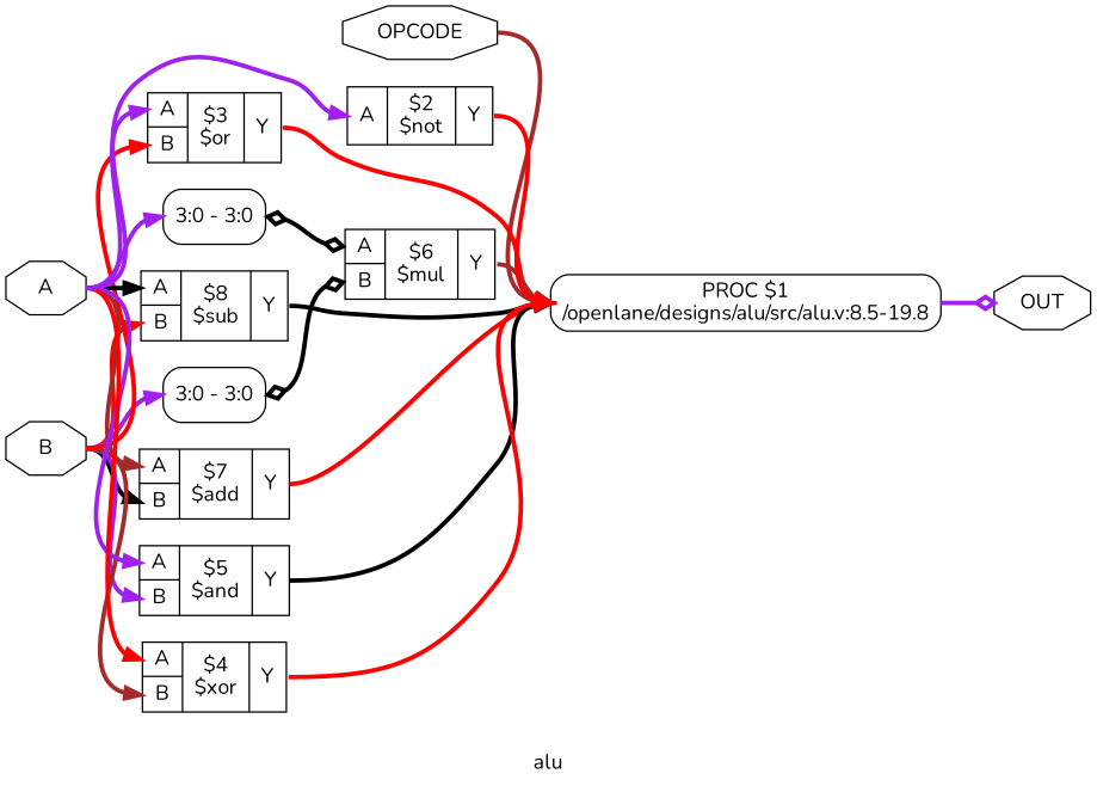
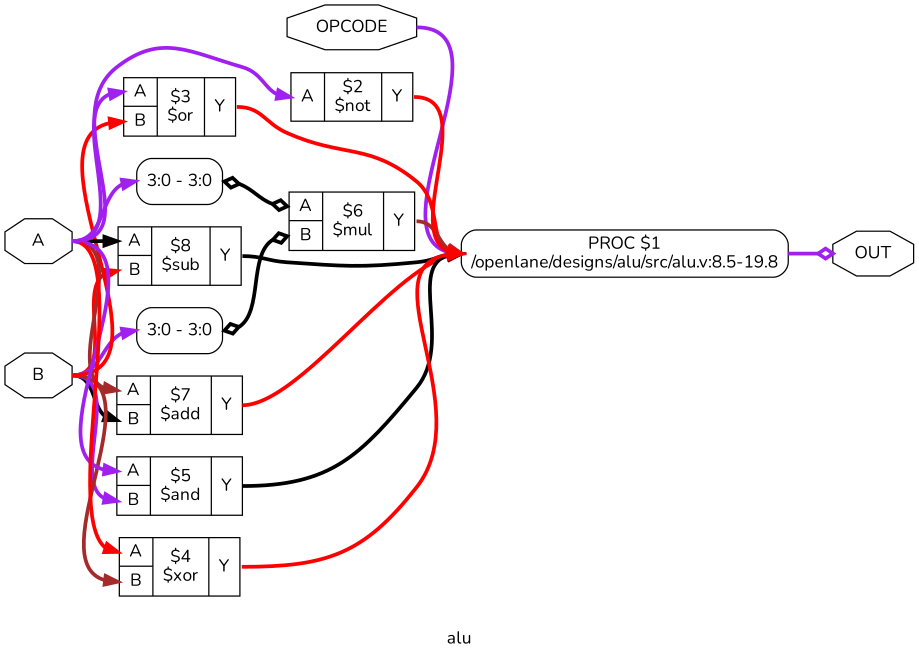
  digraph {
    fontname=Nunito
    label=alu
    rankdir=LR
    remincross=true
    node [fontname=Nunito shape=record]
    edge [color=purple fontcolor=black fontname=Nunito headport=w style="setlinewidth(3)" tailport=e]
    n1 [color=black fontcolor=black label=OUT shape=octagon]
    n2 [color=black fontcolor=black label=OPCODE shape=octagon]
    n3 [label="PROC $1\n/openlane/designs/alu/src/alu.v:8.5-19.8" shape=box style=rounded]
    n4 [color=black fontcolor=black label=B shape=octagon]
    n5 [label="{{<p13> A|<p12> B}|$8\n$sub|{<p14> Y}}"]
    n6 [label="{{<p13> A|<p12> B}|$7\n$add|{<p14> Y}}"]
    n7 [color=black fontcolor=black label="<s0> 3:0 - 3:0 " style=rounded]
    n8 [label="{{<p13> A|<p12> B}|$5\n$and|{<p14> Y}}"]
    n9 [label="{{<p13> A|<p12> B}|$4\n$xor|{<p14> Y}}"]
    n10 [label="{{<p13> A|<p12> B}|$3\n$or|{<p14> Y}}"]
    n11 [label="{{<p13> A|<p12> B}|$6\n$mul|{<p14> Y}}"]
    n12 [color=black fontcolor=black label=A shape=octagon]
    n13 [color=black fontcolor=black label="<s0> 3:0 - 3:0 " style=rounded]
    n14 [label="{{<p13> A}|$2\n$not|{<p14> Y}}"]
-   n2 -> n3 [color=brown]
+   n2 -> n3
    n3 -> n1 [arrowhead=odiamond]
    n4 -> n5 [color=red headport="p12:w"]
    n4 -> n6 [color=black headport="p12:w"]
    n4 -> n7 [headport="s0:w"]
    n4 -> n8 [headport="p12:w"]
    n4 -> n9 [color=brown headport="p12:w"]
    n4 -> n10 [color=red headport="p12:w"]
    n5 -> n3 [color=black tailport="p14:e"]
    n6 -> n3 [color=red tailport="p14:e"]
    n7 -> n11 [arrowhead=odiamond arrowtail=odiamond color=black dir=both headport="p12:w"]
    n8 -> n3 [color=black tailport="p14:e"]
    n9 -> n3 [color=red tailport="p14:e"]
    n10 -> n3 [color=red tailport="p14:e"]
    n11 -> n3 [color=brown tailport="p14:e"]
    n12 -> n5 [color=black headport="p13:w"]
    n12 -> n6 [color=brown headport="p13:w"]
    n12 -> n8 [headport="p13:w"]
    n12 -> n9 [color=red headport="p13:w"]
    n12 -> n10 [headport="p13:w"]
    n12 -> n13 [headport="s0:w"]
    n12 -> n14 [headport="p13:w"]
    n13 -> n11 [arrowhead=odiamond arrowtail=odiamond color=black dir=both headport="p13:w"]
    n14 -> n3 [color=red tailport="p14:e"]
  }
